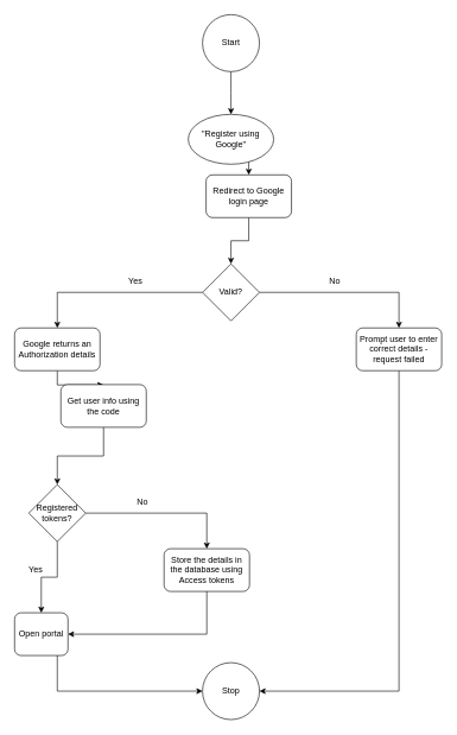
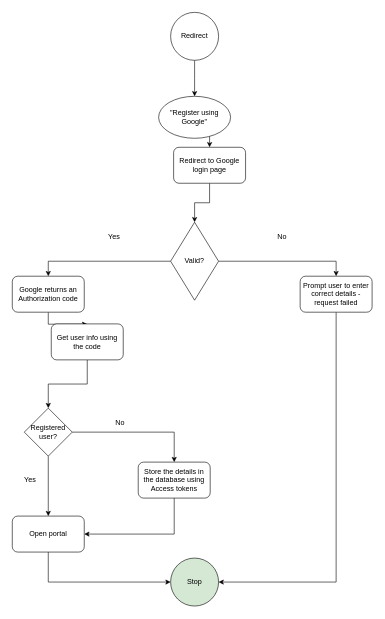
  <mxCell id="0" />
  <mxCell id="1" parent="0" />
  <mxCell id="2" style="edgeStyle=orthogonalEdgeStyle;rounded=0;orthogonalLoop=1;jettySize=auto;html=1;entryX=0.5;entryY=0;entryDx=0;entryDy=0;" edge="1" parent="1" source="3"><mxGeometry relative="1" as="geometry"><mxPoint x="324" y="160" as="targetPoint" /></mxGeometry></mxCell>
- <mxCell id="3" value="Start" style="ellipse;whiteSpace=wrap;html=1;aspect=fixed;" vertex="1" parent="1"><mxGeometry x="284" y="20" width="80" height="80" as="geometry" /></mxCell>
+ <mxCell id="3" value="Redirect" style="ellipse;whiteSpace=wrap;html=1;aspect=fixed;" vertex="1" parent="1"><mxGeometry x="284" y="20" width="80" height="80" as="geometry" /></mxCell>
  <mxCell id="4" style="edgeStyle=orthogonalEdgeStyle;rounded=0;orthogonalLoop=1;jettySize=auto;html=1;entryX=0.5;entryY=0;entryDx=0;entryDy=0;" edge="1" parent="1" target="6"><mxGeometry relative="1" as="geometry"><mxPoint x="324" y="220" as="sourcePoint" /></mxGeometry></mxCell>
  <mxCell id="5" style="edgeStyle=orthogonalEdgeStyle;rounded=0;orthogonalLoop=1;jettySize=auto;html=1;entryX=0.5;entryY=0;entryDx=0;entryDy=0;" edge="1" parent="1" source="6" target="18"><mxGeometry relative="1" as="geometry" /></mxCell>
  <mxCell id="6" value="Redirect to Google login page" style="rounded=1;whiteSpace=wrap;html=1;" vertex="1" parent="1"><mxGeometry x="289" y="245" width="120" height="60" as="geometry" /></mxCell>
  <mxCell id="7" style="edgeStyle=orthogonalEdgeStyle;rounded=0;orthogonalLoop=1;jettySize=auto;html=1;entryX=0.5;entryY=0;entryDx=0;entryDy=0;" edge="1" parent="1" source="8" target="10"><mxGeometry relative="1" as="geometry" /></mxCell>
- <mxCell id="8" value="Google returns an Authorization details" style="rounded=1;whiteSpace=wrap;html=1;" vertex="1" parent="1"><mxGeometry x="20" y="460" width="120" height="60" as="geometry" /></mxCell>
+ <mxCell id="8" value="Google returns an Authorization code" style="rounded=1;whiteSpace=wrap;html=1;" vertex="1" parent="1"><mxGeometry x="20" y="460" width="120" height="60" as="geometry" /></mxCell>
  <mxCell id="9" style="edgeStyle=orthogonalEdgeStyle;rounded=0;orthogonalLoop=1;jettySize=auto;html=1;entryX=0.5;entryY=0;entryDx=0;entryDy=0;" edge="1" parent="1" source="10" target="26"><mxGeometry relative="1" as="geometry" /></mxCell>
  <mxCell id="10" value="Get user info using the code" style="rounded=1;whiteSpace=wrap;html=1;" vertex="1" parent="1"><mxGeometry x="85" y="539.5" width="120" height="60" as="geometry" /></mxCell>
  <mxCell id="11" style="edgeStyle=orthogonalEdgeStyle;rounded=0;orthogonalLoop=1;jettySize=auto;html=1;entryX=1;entryY=0.5;entryDx=0;entryDy=0;" edge="1" parent="1" source="12" target="14"><mxGeometry relative="1" as="geometry"><Array as="points"><mxPoint x="290" y="890" /></Array></mxGeometry></mxCell>
  <mxCell id="12" value="Store the details in the database using Access tokens" style="rounded=1;whiteSpace=wrap;html=1;" vertex="1" parent="1"><mxGeometry x="230" y="770" width="120" height="60" as="geometry" /></mxCell>
  <mxCell id="13" style="edgeStyle=orthogonalEdgeStyle;rounded=0;orthogonalLoop=1;jettySize=auto;html=1;entryX=0;entryY=0.5;entryDx=0;entryDy=0;" edge="1" parent="1" source="14" target="15"><mxGeometry relative="1" as="geometry"><Array as="points"><mxPoint x="80" y="970" /></Array></mxGeometry></mxCell>
- <mxCell id="14" value="Open portal" style="rounded=1;whiteSpace=wrap;html=1;" vertex="1" parent="1"><mxGeometry x="20" y="860" width="75" height="60" as="geometry" /></mxCell>
- <mxCell id="15" value="Stop" style="ellipse;whiteSpace=wrap;html=1;aspect=fixed;" vertex="1" parent="1"><mxGeometry x="284" y="930" width="80" height="80" as="geometry" /></mxCell>
+ <mxCell id="14" value="Open portal" style="rounded=1;whiteSpace=wrap;html=1;" vertex="1" parent="1"><mxGeometry x="20" y="860" width="120" height="60" as="geometry" /></mxCell>
+ <mxCell id="15" value="Stop" style="ellipse;whiteSpace=wrap;html=1;aspect=fixed;fillColor=#d5e8d4;" vertex="1" parent="1"><mxGeometry x="284" y="930" width="80" height="80" as="geometry" /></mxCell>
  <mxCell id="16" style="edgeStyle=orthogonalEdgeStyle;rounded=0;orthogonalLoop=1;jettySize=auto;html=1;entryX=0.5;entryY=0;entryDx=0;entryDy=0;" edge="1" parent="1" source="18" target="8"><mxGeometry relative="1" as="geometry" /></mxCell>
  <mxCell id="17" style="edgeStyle=orthogonalEdgeStyle;rounded=0;orthogonalLoop=1;jettySize=auto;html=1;entryX=0.5;entryY=0;entryDx=0;entryDy=0;" edge="1" parent="1" source="18" target="22"><mxGeometry relative="1" as="geometry" /></mxCell>
- <mxCell id="18" value="Valid?" style="rhombus;whiteSpace=wrap;html=1;" vertex="1" parent="1"><mxGeometry x="284" y="370" width="80" height="80" as="geometry" /></mxCell>
+ <mxCell id="18" value="Valid?" style="rhombus;whiteSpace=wrap;html=1;" vertex="1" parent="1"><mxGeometry x="284" y="370" width="80" height="130" as="geometry" /></mxCell>
  <mxCell id="19" value="Yes" style="text;html=1;align=center;verticalAlign=middle;whiteSpace=wrap;rounded=0;" vertex="1" parent="1"><mxGeometry x="160" y="380" width="60" height="30" as="geometry" /></mxCell>
  <mxCell id="20" value="&quot;Register using Google&quot;" style="ellipse;whiteSpace=wrap;html=1;" vertex="1" parent="1"><mxGeometry x="264" y="160" width="120" height="70" as="geometry" /></mxCell>
  <mxCell id="21" style="edgeStyle=orthogonalEdgeStyle;rounded=0;orthogonalLoop=1;jettySize=auto;html=1;entryX=1;entryY=0.5;entryDx=0;entryDy=0;" edge="1" parent="1" source="22" target="15"><mxGeometry relative="1" as="geometry"><Array as="points"><mxPoint x="560" y="970" /></Array></mxGeometry></mxCell>
  <mxCell id="22" value="Prompt user to enter correct details - request failed" style="rounded=1;whiteSpace=wrap;html=1;" vertex="1" parent="1"><mxGeometry x="500" y="460" width="120" height="60" as="geometry" /></mxCell>
  <mxCell id="23" value="No" style="text;html=1;align=center;verticalAlign=middle;whiteSpace=wrap;rounded=0;" vertex="1" parent="1"><mxGeometry x="440" y="380" width="60" height="30" as="geometry" /></mxCell>
  <mxCell id="24" style="edgeStyle=orthogonalEdgeStyle;rounded=0;orthogonalLoop=1;jettySize=auto;html=1;entryX=0.5;entryY=0;entryDx=0;entryDy=0;" edge="1" parent="1" source="26" target="12"><mxGeometry relative="1" as="geometry" /></mxCell>
  <mxCell id="25" style="edgeStyle=orthogonalEdgeStyle;rounded=0;orthogonalLoop=1;jettySize=auto;html=1;entryX=0.5;entryY=0;entryDx=0;entryDy=0;" edge="1" parent="1" source="26" target="14"><mxGeometry relative="1" as="geometry" /></mxCell>
- <mxCell id="26" value="Registered tokens?" style="rhombus;whiteSpace=wrap;html=1;" vertex="1" parent="1"><mxGeometry x="40" y="680" width="80" height="80" as="geometry" /></mxCell>
+ <mxCell id="26" value="Registered user?" style="rhombus;whiteSpace=wrap;html=1;" vertex="1" parent="1"><mxGeometry x="40" y="680" width="80" height="80" as="geometry" /></mxCell>
  <mxCell id="27" value="No" style="text;html=1;align=center;verticalAlign=middle;whiteSpace=wrap;rounded=0;" vertex="1" parent="1"><mxGeometry x="170" y="690" width="60" height="30" as="geometry" /></mxCell>
  <mxCell id="28" value="Yes" style="text;html=1;align=center;verticalAlign=middle;whiteSpace=wrap;rounded=0;" vertex="1" parent="1"><mxGeometry x="20" y="785" width="60" height="30" as="geometry" /></mxCell>
